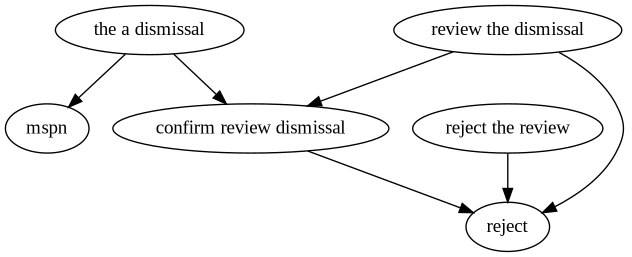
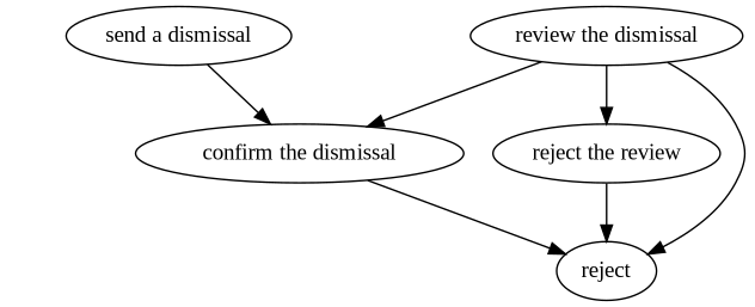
  strict digraph {
    fontname="Liberation Serif"
    node [fontname="Liberation Serif"]
    edge [attrs="{'type': 'actor performer', 'label': 'actor performer'}" fontname="Liberation Serif"]
-   "send a dismissal" [attrs="{'type': 'Activity', 'label': 'send a dismissal'}" label="the a dismissal"]
-   mspn [attrs="{'type': 'Actor', 'label': 'mspn'}"]
-   "confirm the dismissal" [attrs="{'type': 'Activity', 'label': 'confirm the dismissal'}" label="confirm review dismissal"]
+   "send a dismissal" [attrs="{'type': 'Activity', 'label': 'send a dismissal'}"]
+   "confirm the dismissal" [attrs="{'type': 'Activity', 'label': 'confirm the dismissal'}"]
    "review the dismissal" [attrs="{'type': 'Activity', 'label': 'review the dismissal'}"]
    n5 [attrs="{'type': 'Activity', 'label': 'reject the dismissal'}" label="reject the review"]
    n6 [attrs="{'type': 'Actor', 'label': 'mspo'}" label=reject]
-   "send a dismissal" -> mspn
    "send a dismissal" -> "confirm the dismissal" [attrs="{'type': 'flow', 'label': 'flow'}"]
    "confirm the dismissal" -> n6
    "review the dismissal" -> "confirm the dismissal" [attrs="{'type': 'flow', 'label': 'flow'}"]
+   "review the dismissal" -> n5 [attrs="{'type': 'flow', 'label': 'flow'}"]
    "review the dismissal" -> n6
    n5 -> n6
  }
